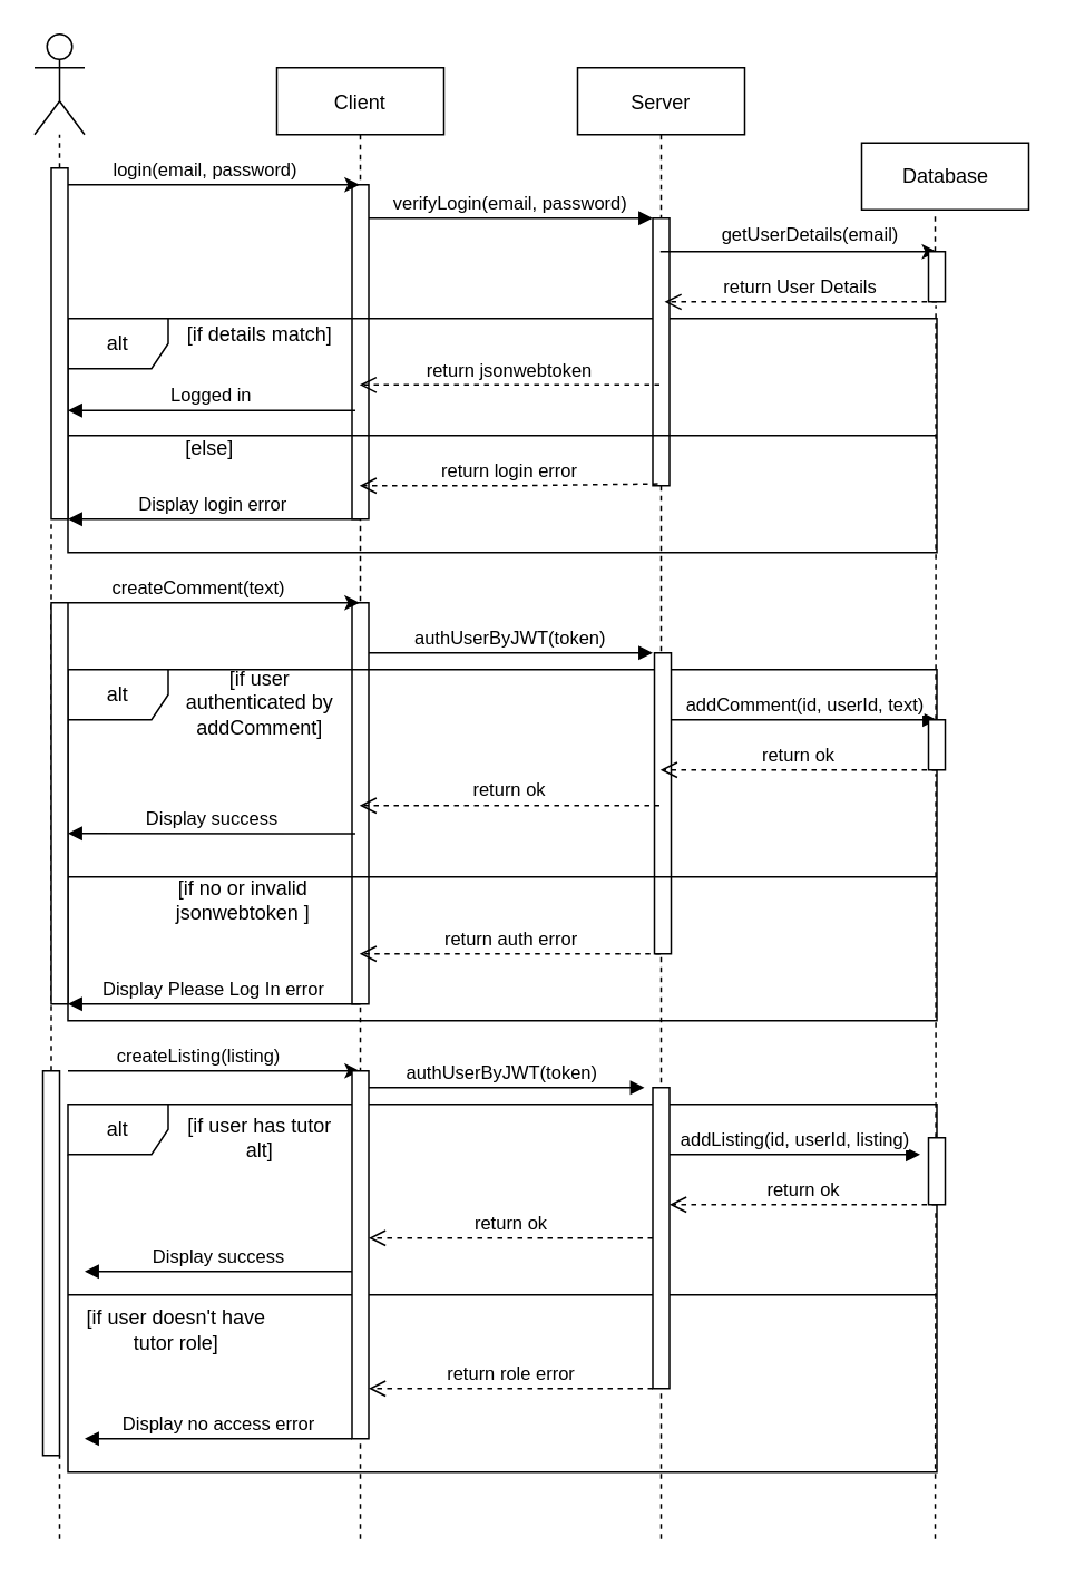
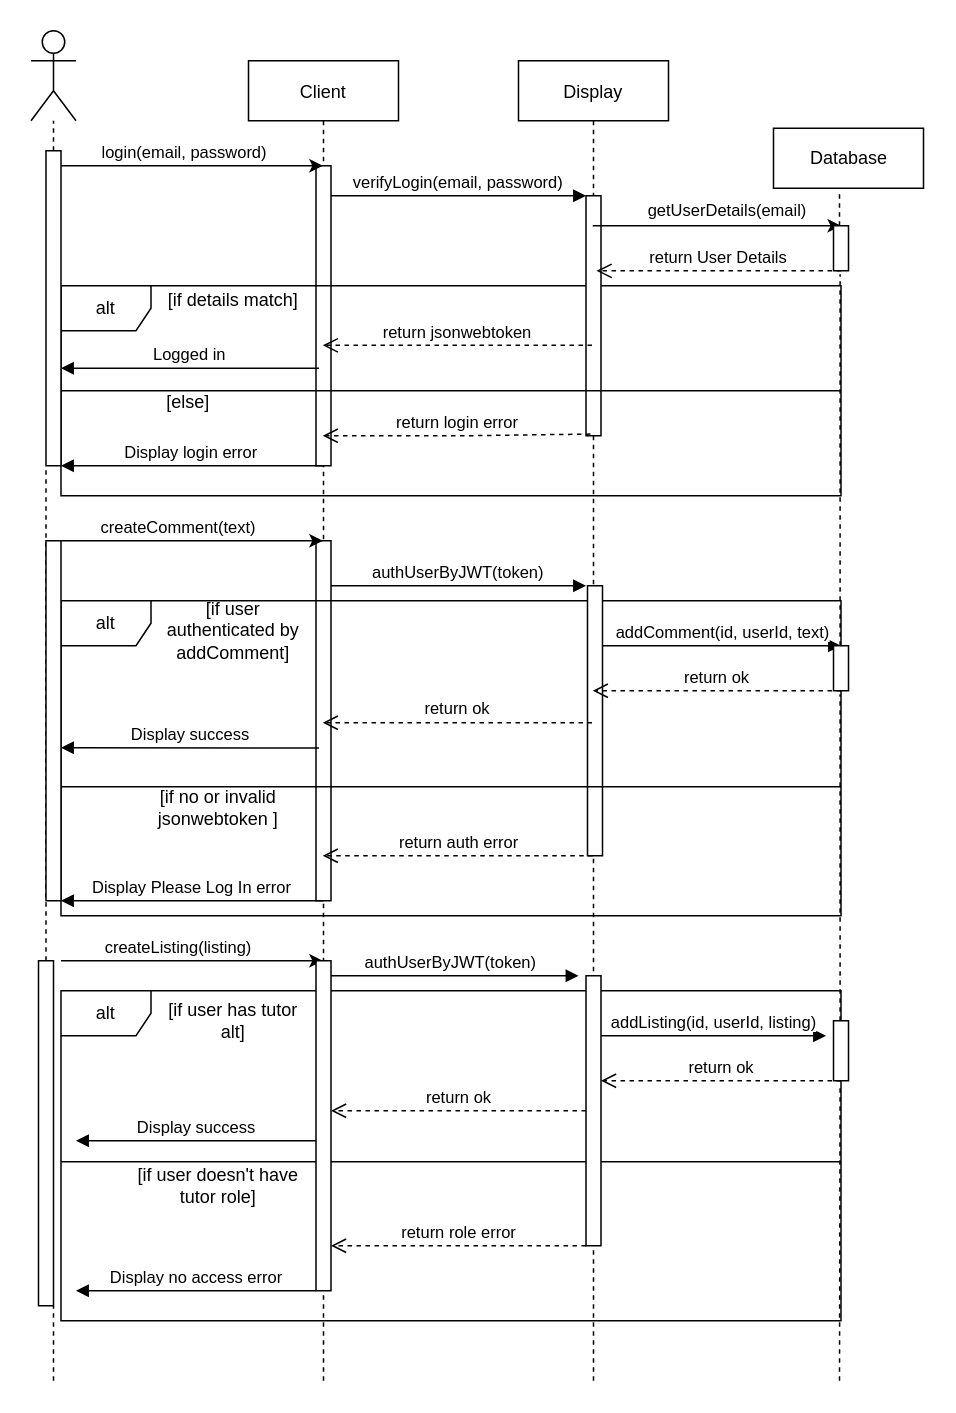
  <mxCell id="0" />
  <mxCell id="1" parent="0" />
  <mxCell id="2" value="Client" style="shape=umlLifeline;perimeter=lifelinePerimeter;container=1;collapsible=0;recursiveResize=0;rounded=0;shadow=0;strokeWidth=1;" parent="1" vertex="1"><mxGeometry x="165" y="40" width="100" height="690" as="geometry" /></mxCell>
  <mxCell id="3" value="" style="html=1;points=[];perimeter=orthogonalPerimeter;" parent="2" vertex="1"><mxGeometry x="45" y="70" width="10" height="200" as="geometry" /></mxCell>
  <mxCell id="4" value="" style="html=1;points=[];perimeter=orthogonalPerimeter;" parent="1" vertex="1"><mxGeometry x="210" y="360" width="10" height="240" as="geometry" /></mxCell>
  <mxCell id="5" value="alt" style="shape=umlFrame;whiteSpace=wrap;html=1;" parent="1" vertex="1"><mxGeometry x="40" y="400" width="520" height="210" as="geometry" /></mxCell>
  <mxCell id="6" value="alt" style="shape=umlFrame;whiteSpace=wrap;html=1;" parent="1" vertex="1"><mxGeometry x="40" y="190" width="520" height="140" as="geometry" /></mxCell>
- <mxCell id="7" value="Server" style="shape=umlLifeline;perimeter=lifelinePerimeter;container=1;collapsible=0;recursiveResize=0;rounded=0;shadow=0;strokeWidth=1;" parent="1" vertex="1"><mxGeometry x="345" y="40" width="100" height="680" as="geometry" /></mxCell>
+ <mxCell id="7" value="Display" style="shape=umlLifeline;perimeter=lifelinePerimeter;container=1;collapsible=0;recursiveResize=0;rounded=0;shadow=0;strokeWidth=1;" parent="1" vertex="1"><mxGeometry x="345" y="40" width="100" height="680" as="geometry" /></mxCell>
  <mxCell id="8" value="addComment(id, userId, text)" style="html=1;verticalAlign=bottom;endArrow=block;" parent="7" source="11" edge="1"><mxGeometry width="80" relative="1" as="geometry"><mxPoint x="51" y="390" as="sourcePoint" /><mxPoint x="215" y="390" as="targetPoint" /></mxGeometry></mxCell>
  <mxCell id="9" value="" style="endArrow=none;dashed=1;html=1;" parent="7" edge="1"><mxGeometry width="50" height="50" relative="1" as="geometry"><mxPoint x="50" y="880" as="sourcePoint" /><mxPoint x="50" y="680" as="targetPoint" /></mxGeometry></mxCell>
  <mxCell id="10" value="" style="html=1;points=[];perimeter=orthogonalPerimeter;" parent="7" vertex="1"><mxGeometry x="45" y="90" width="10" height="160" as="geometry" /></mxCell>
  <mxCell id="11" value="" style="html=1;points=[];perimeter=orthogonalPerimeter;" parent="7" vertex="1"><mxGeometry x="46" y="350" width="10" height="180" as="geometry" /></mxCell>
  <mxCell id="12" value="verifyLogin(email, password)" style="verticalAlign=bottom;endArrow=block;entryX=0;entryY=0;shadow=0;strokeWidth=1;" parent="1" edge="1"><mxGeometry relative="1" as="geometry"><mxPoint x="220" y="130" as="sourcePoint" /><mxPoint x="390" y="130" as="targetPoint" /></mxGeometry></mxCell>
  <mxCell id="13" value="Database" style="html=1;" parent="1" vertex="1"><mxGeometry x="515" y="85" width="100" height="40" as="geometry" /></mxCell>
  <mxCell id="14" value="" style="shape=umlActor;verticalLabelPosition=bottom;verticalAlign=top;html=1;" parent="1" vertex="1"><mxGeometry x="20" y="20" width="30" height="60" as="geometry" /></mxCell>
  <mxCell id="15" value="" style="endArrow=none;dashed=1;html=1;" parent="1" source="54" target="14" edge="1"><mxGeometry width="50" height="50" relative="1" as="geometry"><mxPoint x="35" y="920" as="sourcePoint" /><mxPoint x="100" y="140" as="targetPoint" /></mxGeometry></mxCell>
  <mxCell id="16" value="" style="endArrow=none;dashed=1;html=1;entryX=0.44;entryY=1.075;entryDx=0;entryDy=0;entryPerimeter=0;" parent="1" source="56" target="13" edge="1"><mxGeometry width="50" height="50" relative="1" as="geometry"><mxPoint x="559" y="920" as="sourcePoint" /><mxPoint x="670" y="130" as="targetPoint" /></mxGeometry></mxCell>
  <mxCell id="17" value="" style="endArrow=classic;html=1;" parent="1" target="2" edge="1"><mxGeometry width="50" height="50" relative="1" as="geometry"><mxPoint x="40" y="110" as="sourcePoint" /><mxPoint x="110" y="110" as="targetPoint" /></mxGeometry></mxCell>
  <mxCell id="18" value="login(email, password)" style="edgeLabel;html=1;align=center;verticalAlign=middle;resizable=0;points=[];" parent="17" vertex="1" connectable="0"><mxGeometry x="-0.072" y="-1" relative="1" as="geometry"><mxPoint y="-11" as="offset" /></mxGeometry></mxCell>
  <mxCell id="19" value="" style="endArrow=classic;html=1;" parent="1" source="7" edge="1"><mxGeometry width="50" height="50" relative="1" as="geometry"><mxPoint x="470" y="180" as="sourcePoint" /><mxPoint x="560" y="150" as="targetPoint" /></mxGeometry></mxCell>
  <mxCell id="20" value="getUserDetails(email)" style="edgeLabel;html=1;align=center;verticalAlign=middle;resizable=0;points=[];" parent="19" vertex="1" connectable="0"><mxGeometry x="0.075" y="2" relative="1" as="geometry"><mxPoint y="-8.05" as="offset" /></mxGeometry></mxCell>
  <mxCell id="21" value="Display login error" style="verticalAlign=bottom;endArrow=block;shadow=0;strokeWidth=1;" parent="1" edge="1"><mxGeometry relative="1" as="geometry"><mxPoint x="215" y="310" as="sourcePoint" /><mxPoint x="40" y="310" as="targetPoint" /></mxGeometry></mxCell>
  <mxCell id="22" value="Logged in" style="verticalAlign=bottom;endArrow=block;shadow=0;strokeWidth=1;exitX=0.47;exitY=0.297;exitDx=0;exitDy=0;exitPerimeter=0;" parent="1" source="2" edge="1"><mxGeometry relative="1" as="geometry"><mxPoint x="215" y="210" as="sourcePoint" /><mxPoint x="40" y="245" as="targetPoint" /></mxGeometry></mxCell>
  <mxCell id="23" value="" style="endArrow=classic;html=1;" parent="1" target="2" edge="1"><mxGeometry width="50" height="50" relative="1" as="geometry"><mxPoint x="40" y="360" as="sourcePoint" /><mxPoint x="110" y="350" as="targetPoint" /></mxGeometry></mxCell>
  <mxCell id="24" value="createComment(text)" style="edgeLabel;html=1;align=center;verticalAlign=middle;resizable=0;points=[];" parent="23" vertex="1" connectable="0"><mxGeometry x="-0.288" y="-1" relative="1" as="geometry"><mxPoint x="15" y="-11" as="offset" /></mxGeometry></mxCell>
  <mxCell id="25" value="" style="endArrow=classic;html=1;" parent="1" target="2" edge="1"><mxGeometry width="50" height="50" relative="1" as="geometry"><mxPoint x="40" y="640" as="sourcePoint" /><mxPoint x="214.5" y="360" as="targetPoint" /></mxGeometry></mxCell>
  <mxCell id="26" value="createListing(listing)" style="edgeLabel;html=1;align=center;verticalAlign=middle;resizable=0;points=[];" parent="25" vertex="1" connectable="0"><mxGeometry x="-0.288" y="-1" relative="1" as="geometry"><mxPoint x="15" y="-11" as="offset" /></mxGeometry></mxCell>
  <mxCell id="27" value="return User Details" style="html=1;verticalAlign=bottom;endArrow=open;dashed=1;endSize=8;entryX=0.52;entryY=0.206;entryDx=0;entryDy=0;entryPerimeter=0;" parent="1" target="7" edge="1"><mxGeometry relative="1" as="geometry"><mxPoint x="560" y="180" as="sourcePoint" /><mxPoint x="397" y="180" as="targetPoint" /></mxGeometry></mxCell>
  <mxCell id="28" value="return jsonwebtoken" style="html=1;verticalAlign=bottom;endArrow=open;dashed=1;endSize=8;exitX=0.49;exitY=0.279;exitDx=0;exitDy=0;exitPerimeter=0;" parent="1" source="7" target="2" edge="1"><mxGeometry relative="1" as="geometry"><mxPoint x="390" y="190" as="sourcePoint" /><mxPoint x="310" y="190" as="targetPoint" /></mxGeometry></mxCell>
  <mxCell id="29" value="return login error" style="html=1;verticalAlign=bottom;endArrow=open;dashed=1;endSize=8;exitX=0.48;exitY=0.366;exitDx=0;exitDy=0;exitPerimeter=0;" parent="1" source="7" target="2" edge="1"><mxGeometry relative="1" as="geometry"><mxPoint x="390" y="190" as="sourcePoint" /><mxPoint x="214.5" y="190" as="targetPoint" /><Array as="points"><mxPoint x="310" y="290" /></Array></mxGeometry></mxCell>
  <mxCell id="30" value="" style="line;strokeWidth=1;fillColor=none;align=left;verticalAlign=middle;spacingTop=-1;spacingLeft=3;spacingRight=3;rotatable=0;labelPosition=right;points=[];portConstraint=eastwest;" parent="1" vertex="1"><mxGeometry x="40" y="256" width="520" height="8" as="geometry" /></mxCell>
  <mxCell id="31" value="[if details match]" style="text;html=1;strokeColor=none;fillColor=none;align=center;verticalAlign=middle;whiteSpace=wrap;rounded=0;" parent="1" vertex="1"><mxGeometry x="110" y="190" width="90" height="20" as="geometry" /></mxCell>
  <mxCell id="32" value="[else]" style="text;html=1;strokeColor=none;fillColor=none;align=center;verticalAlign=middle;whiteSpace=wrap;rounded=0;" parent="1" vertex="1"><mxGeometry x="100" y="258" width="50" height="20" as="geometry" /></mxCell>
  <mxCell id="33" value="authUserByJWT(token)" style="verticalAlign=bottom;endArrow=block;entryX=0;entryY=0;shadow=0;strokeWidth=1;" parent="1" edge="1"><mxGeometry relative="1" as="geometry"><mxPoint x="220" y="390" as="sourcePoint" /><mxPoint x="390" y="390" as="targetPoint" /></mxGeometry></mxCell>
  <mxCell id="34" value="return ok" style="html=1;verticalAlign=bottom;endArrow=open;dashed=1;endSize=8;" parent="1" target="7" edge="1"><mxGeometry relative="1" as="geometry"><mxPoint x="560" y="460" as="sourcePoint" /><mxPoint x="397" y="180.08" as="targetPoint" /></mxGeometry></mxCell>
  <mxCell id="35" value="[if user authenticated by addComment]" style="text;html=1;strokeColor=none;fillColor=none;align=center;verticalAlign=middle;whiteSpace=wrap;rounded=0;" parent="1" vertex="1"><mxGeometry x="105" y="410" width="100" height="20" as="geometry" /></mxCell>
  <mxCell id="36" value="return ok" style="html=1;verticalAlign=bottom;endArrow=open;dashed=1;endSize=8;exitX=0.49;exitY=0.649;exitDx=0;exitDy=0;exitPerimeter=0;" parent="1" source="7" target="2" edge="1"><mxGeometry relative="1" as="geometry"><mxPoint x="390" y="190" as="sourcePoint" /><mxPoint x="310" y="190" as="targetPoint" /></mxGeometry></mxCell>
  <mxCell id="37" value="Display success" style="html=1;verticalAlign=bottom;endArrow=block;exitX=0.47;exitY=0.664;exitDx=0;exitDy=0;exitPerimeter=0;" parent="1" source="2" edge="1"><mxGeometry width="80" relative="1" as="geometry"><mxPoint x="160" y="470" as="sourcePoint" /><mxPoint x="40" y="498" as="targetPoint" /></mxGeometry></mxCell>
  <mxCell id="38" value="" style="line;strokeWidth=1;fillColor=none;align=left;verticalAlign=middle;spacingTop=-1;spacingLeft=3;spacingRight=3;rotatable=0;labelPosition=right;points=[];portConstraint=eastwest;" parent="1" vertex="1"><mxGeometry x="40" y="520" width="520" height="8" as="geometry" /></mxCell>
  <mxCell id="39" value="[if no or invalid jsonwebtoken ]" style="text;html=1;strokeColor=none;fillColor=none;align=center;verticalAlign=middle;whiteSpace=wrap;rounded=0;" parent="1" vertex="1"><mxGeometry x="100" y="528" width="90" height="20" as="geometry" /></mxCell>
  <mxCell id="40" value="return auth error" style="html=1;verticalAlign=bottom;endArrow=open;dashed=1;endSize=8;" parent="1" source="7" target="2" edge="1"><mxGeometry relative="1" as="geometry"><mxPoint x="394" y="481.32" as="sourcePoint" /><mxPoint x="214.5" y="481.32" as="targetPoint" /><Array as="points"><mxPoint x="330" y="570" /></Array></mxGeometry></mxCell>
  <mxCell id="41" value="Display Please Log In error" style="html=1;verticalAlign=bottom;endArrow=block;" parent="1" edge="1"><mxGeometry width="80" relative="1" as="geometry"><mxPoint x="215" y="600" as="sourcePoint" /><mxPoint x="40" y="600" as="targetPoint" /><Array as="points" /></mxGeometry></mxCell>
  <mxCell id="42" value="authUserByJWT(token)" style="verticalAlign=bottom;endArrow=block;entryX=0;entryY=0;shadow=0;strokeWidth=1;" parent="1" edge="1"><mxGeometry relative="1" as="geometry"><mxPoint x="215" y="650" as="sourcePoint" /><mxPoint x="385" y="650" as="targetPoint" /></mxGeometry></mxCell>
  <mxCell id="43" value="alt" style="shape=umlFrame;whiteSpace=wrap;html=1;" parent="1" vertex="1"><mxGeometry x="40" y="660" width="520" height="220" as="geometry" /></mxCell>
  <mxCell id="44" value="[if user has tutor alt]" style="text;html=1;strokeColor=none;fillColor=none;align=center;verticalAlign=middle;whiteSpace=wrap;rounded=0;" parent="1" vertex="1"><mxGeometry x="110" y="670" width="90" height="20" as="geometry" /></mxCell>
  <mxCell id="45" value="" style="endArrow=none;dashed=1;html=1;entryX=0.5;entryY=0.996;entryDx=0;entryDy=0;entryPerimeter=0;" parent="1" target="2" edge="1"><mxGeometry width="50" height="50" relative="1" as="geometry"><mxPoint x="215" y="920" as="sourcePoint" /><mxPoint x="215" y="740" as="targetPoint" /></mxGeometry></mxCell>
  <mxCell id="46" value="addListing(id, userId, listing)" style="html=1;verticalAlign=bottom;endArrow=block;" parent="1" edge="1"><mxGeometry width="80" relative="1" as="geometry"><mxPoint x="400" y="690" as="sourcePoint" /><mxPoint x="550" y="690" as="targetPoint" /></mxGeometry></mxCell>
  <mxCell id="47" value="return ok" style="html=1;verticalAlign=bottom;endArrow=open;dashed=1;endSize=8;" parent="1" edge="1"><mxGeometry relative="1" as="geometry"><mxPoint x="560" y="720" as="sourcePoint" /><mxPoint x="400" y="720" as="targetPoint" /></mxGeometry></mxCell>
  <mxCell id="48" value="return ok" style="html=1;verticalAlign=bottom;endArrow=open;dashed=1;endSize=8;" parent="1" edge="1"><mxGeometry relative="1" as="geometry"><mxPoint x="390" y="740" as="sourcePoint" /><mxPoint x="220" y="740" as="targetPoint" /></mxGeometry></mxCell>
  <mxCell id="49" value="Display success" style="html=1;verticalAlign=bottom;endArrow=block;" parent="1" edge="1"><mxGeometry width="80" relative="1" as="geometry"><mxPoint x="210" y="760" as="sourcePoint" /><mxPoint x="50" y="760" as="targetPoint" /></mxGeometry></mxCell>
  <mxCell id="50" value="" style="line;strokeWidth=1;fillColor=none;align=left;verticalAlign=middle;spacingTop=-1;spacingLeft=3;spacingRight=3;rotatable=0;labelPosition=right;points=[];portConstraint=eastwest;" parent="1" vertex="1"><mxGeometry x="40" y="770" width="520" height="8" as="geometry" /></mxCell>
- <mxCell id="51" value="[if user doesn't have tutor role]" style="text;html=1;strokeColor=none;fillColor=none;align=center;verticalAlign=middle;whiteSpace=wrap;rounded=0;" parent="1" vertex="1"><mxGeometry x="50" y="785" width="110" height="20" as="geometry" /></mxCell>
+ <mxCell id="51" value="[if user doesn't have tutor role]" style="text;html=1;strokeColor=none;fillColor=none;align=center;verticalAlign=middle;whiteSpace=wrap;rounded=0;" parent="1" vertex="1"><mxGeometry x="90" y="780" width="110" height="20" as="geometry" /></mxCell>
  <mxCell id="52" value="return role error" style="html=1;verticalAlign=bottom;endArrow=open;dashed=1;endSize=8;" parent="1" edge="1"><mxGeometry relative="1" as="geometry"><mxPoint x="390" y="830" as="sourcePoint" /><mxPoint x="220" y="830" as="targetPoint" /></mxGeometry></mxCell>
  <mxCell id="53" value="Display no access error" style="html=1;verticalAlign=bottom;endArrow=block;" parent="1" edge="1"><mxGeometry width="80" relative="1" as="geometry"><mxPoint x="210" y="860" as="sourcePoint" /><mxPoint x="50" y="860" as="targetPoint" /></mxGeometry></mxCell>
  <mxCell id="54" value="" style="html=1;points=[];perimeter=orthogonalPerimeter;" parent="1" vertex="1"><mxGeometry x="30" y="100" width="10" height="210" as="geometry" /></mxCell>
  <mxCell id="55" value="" style="endArrow=none;dashed=1;html=1;" parent="1" source="61" target="54" edge="1"><mxGeometry width="50" height="50" relative="1" as="geometry"><mxPoint x="35" y="920" as="sourcePoint" /><mxPoint x="35" y="80" as="targetPoint" /></mxGeometry></mxCell>
  <mxCell id="56" value="" style="html=1;points=[];perimeter=orthogonalPerimeter;" parent="1" vertex="1"><mxGeometry x="555" y="150" width="10" height="30" as="geometry" /></mxCell>
  <mxCell id="57" value="" style="endArrow=none;dashed=1;html=1;entryX=0.44;entryY=1.075;entryDx=0;entryDy=0;entryPerimeter=0;" parent="1" source="58" target="56" edge="1"><mxGeometry width="50" height="50" relative="1" as="geometry"><mxPoint x="559" y="920" as="sourcePoint" /><mxPoint x="559" y="83" as="targetPoint" /></mxGeometry></mxCell>
  <mxCell id="58" value="" style="html=1;points=[];perimeter=orthogonalPerimeter;" parent="1" vertex="1"><mxGeometry x="555" y="430" width="10" height="30" as="geometry" /></mxCell>
  <mxCell id="59" value="" style="endArrow=none;dashed=1;html=1;entryX=0.44;entryY=1.075;entryDx=0;entryDy=0;entryPerimeter=0;" parent="1" source="65" target="58" edge="1"><mxGeometry width="50" height="50" relative="1" as="geometry"><mxPoint x="559" y="920" as="sourcePoint" /><mxPoint x="559.4" y="182.25" as="targetPoint" /></mxGeometry></mxCell>
  <mxCell id="60" value="" style="html=1;points=[];perimeter=orthogonalPerimeter;" parent="1" vertex="1"><mxGeometry x="30" y="360" width="10" height="240" as="geometry" /></mxCell>
  <mxCell id="61" value="" style="html=1;points=[];perimeter=orthogonalPerimeter;" parent="1" vertex="1"><mxGeometry x="25" y="640" width="10" height="230" as="geometry" /></mxCell>
  <mxCell id="62" value="" style="endArrow=none;dashed=1;html=1;" parent="1" target="61" edge="1"><mxGeometry width="50" height="50" relative="1" as="geometry"><mxPoint x="35" y="920" as="sourcePoint" /><mxPoint x="35" y="310" as="targetPoint" /></mxGeometry></mxCell>
  <mxCell id="63" value="" style="html=1;points=[];perimeter=orthogonalPerimeter;" parent="1" vertex="1"><mxGeometry x="210" y="640" width="10" height="220" as="geometry" /></mxCell>
  <mxCell id="64" value="" style="html=1;points=[];perimeter=orthogonalPerimeter;" parent="1" vertex="1"><mxGeometry x="390" y="650" width="10" height="180" as="geometry" /></mxCell>
  <mxCell id="65" value="" style="html=1;points=[];perimeter=orthogonalPerimeter;" parent="1" vertex="1"><mxGeometry x="555" y="680" width="10" height="40" as="geometry" /></mxCell>
  <mxCell id="66" value="" style="endArrow=none;dashed=1;html=1;entryX=0.44;entryY=1.075;entryDx=0;entryDy=0;entryPerimeter=0;" parent="1" target="65" edge="1"><mxGeometry width="50" height="50" relative="1" as="geometry"><mxPoint x="559" y="920" as="sourcePoint" /><mxPoint x="559.4" y="462.25" as="targetPoint" /></mxGeometry></mxCell>
